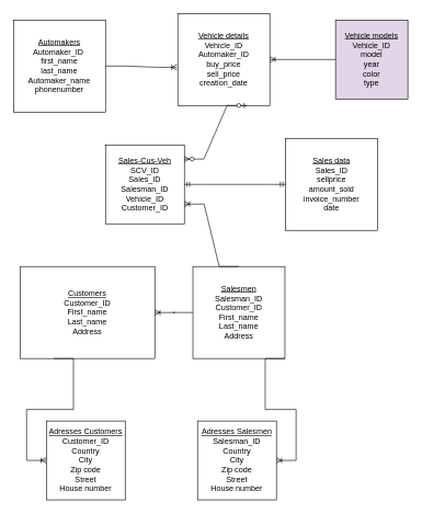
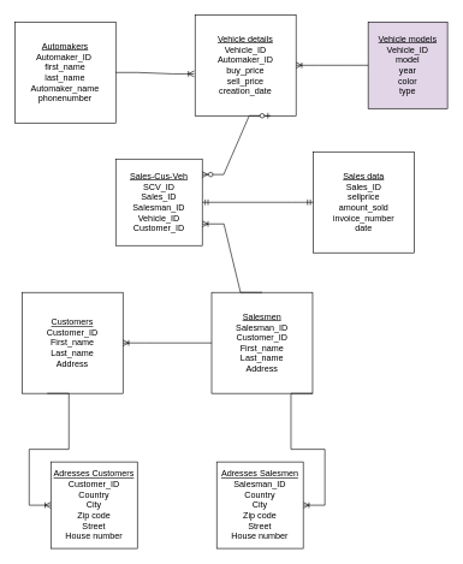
  <mxCell id="0" />
  <mxCell id="1" parent="0" />
  <mxCell id="2" value="&lt;u&gt;Automakers&lt;/u&gt;&lt;br&gt;Automaker_ID&amp;nbsp;&lt;br&gt;first_name&lt;br&gt;last_name&lt;br&gt;Automaker_name&lt;br style=&quot;border-color: var(--border-color);&quot;&gt;phonenumber" style="whiteSpace=wrap;html=1;aspect=fixed;" parent="1" vertex="1"><mxGeometry y="30" width="140" height="140" as="geometry" x="20" /></mxCell>
  <mxCell id="3" value="&lt;font style=&quot;font-size: 12px;&quot;&gt;&lt;u&gt;Vehicle details&lt;/u&gt;&lt;br&gt;Vehicle_ID&lt;br&gt;Automaker_ID&lt;br&gt;buy_price&lt;br&gt;sell_price&lt;br&gt;creation_date&lt;br&gt;&lt;/font&gt;" style="whiteSpace=wrap;html=1;aspect=fixed;" parent="1" vertex="1"><mxGeometry x="270" y="20" width="140" height="140" as="geometry" /></mxCell>
- <mxCell id="4" value="&lt;u&gt;Customers&lt;/u&gt;&lt;br&gt;Customer_ID&lt;br&gt;First_name&lt;br&gt;Last_name&lt;br&gt;Address" style="whiteSpace=wrap;html=1;aspect=fixed;" parent="1" vertex="1"><mxGeometry x="30" y="405" width="205" height="140" as="geometry" /></mxCell>
+ <mxCell id="4" value="&lt;u&gt;Customers&lt;/u&gt;&lt;br&gt;Customer_ID&lt;br&gt;First_name&lt;br&gt;Last_name&lt;br&gt;Address" style="whiteSpace=wrap;html=1;aspect=fixed;" parent="1" vertex="1"><mxGeometry x="30" y="405" width="140" height="140" as="geometry" /></mxCell>
  <mxCell id="5" value="&lt;u&gt;Sales-Cus-Veh&lt;br&gt;&lt;/u&gt;SCV_ID&lt;br&gt;Sales_ID&lt;br&gt;Salesman_ID&lt;br&gt;Vehicle_ID&lt;br&gt;Customer_ID" style="whiteSpace=wrap;html=1;aspect=fixed;" parent="1" vertex="1"><mxGeometry x="160" y="220" width="120" height="120" as="geometry" /></mxCell>
  <mxCell id="6" value="" style="edgeStyle=entityRelationEdgeStyle;fontSize=12;html=1;endArrow=ERoneToMany;rounded=0;entryX=-0.009;entryY=0.585;entryDx=0;entryDy=0;entryPerimeter=0;exitX=1;exitY=0.5;exitDx=0;exitDy=0;" parent="1" source="2" target="3" edge="1"><mxGeometry width="100" height="100" relative="1" as="geometry"><mxPoint x="-60" y="108" as="sourcePoint" /><mxPoint x="30" y="140" as="targetPoint" /></mxGeometry></mxCell>
  <mxCell id="7" value="" style="edgeStyle=entityRelationEdgeStyle;fontSize=12;html=1;endArrow=ERzeroToMany;startArrow=ERzeroToOne;rounded=0;entryX=0.997;entryY=0.179;entryDx=0;entryDy=0;entryPerimeter=0;exitX=0.75;exitY=1;exitDx=0;exitDy=0;" parent="1" source="3" target="5" edge="1"><mxGeometry width="100" height="100" relative="1" as="geometry"><mxPoint x="410" y="160" as="sourcePoint" /><mxPoint x="240" y="200" as="targetPoint" /></mxGeometry></mxCell>
  <mxCell id="8" value="&lt;u&gt;Vehicle models&lt;/u&gt;&lt;br&gt;Vehicle_ID&lt;br&gt;model&lt;br&gt;year&lt;br&gt;color&lt;br&gt;type" style="rounded=0;whiteSpace=wrap;html=1;fillColor=#e1d5e7;" parent="1" vertex="1"><mxGeometry x="510" y="30" width="110" height="120" as="geometry" /></mxCell>
  <mxCell id="9" value="&lt;u style=&quot;border-color: var(--border-color);&quot;&gt;Salesmen&lt;/u&gt;&lt;br style=&quot;border-color: var(--border-color);&quot;&gt;Salesman_ID&lt;br&gt;Customer_ID&lt;br style=&quot;border-color: var(--border-color);&quot;&gt;First_name&lt;br style=&quot;border-color: var(--border-color);&quot;&gt;Last_name&lt;br style=&quot;border-color: var(--border-color);&quot;&gt;Address" style="whiteSpace=wrap;html=1;aspect=fixed;" parent="1" vertex="1"><mxGeometry x="293" y="405" width="140" height="140" as="geometry" /></mxCell>
  <mxCell id="10" value="&lt;u&gt;Sales data&lt;/u&gt;&lt;br&gt;Sales_ID&lt;br&gt;sellprice&lt;br&gt;amount_sold&lt;br&gt;invoice_number&lt;br&gt;date" style="whiteSpace=wrap;html=1;aspect=fixed;" parent="1" vertex="1"><mxGeometry x="434" y="210" width="140" height="140" as="geometry" /></mxCell>
  <mxCell id="11" value="" style="edgeStyle=entityRelationEdgeStyle;fontSize=12;html=1;endArrow=ERmandOne;startArrow=ERmandOne;rounded=0;entryX=0;entryY=0.5;entryDx=0;entryDy=0;" parent="1" source="5" target="10" edge="1"><mxGeometry width="100" height="100" relative="1" as="geometry"><mxPoint x="370" y="410" as="sourcePoint" /><mxPoint x="470" y="310" as="targetPoint" /></mxGeometry></mxCell>
  <mxCell id="12" value="" style="edgeStyle=entityRelationEdgeStyle;fontSize=12;html=1;endArrow=ERoneToMany;rounded=0;exitX=0;exitY=0.5;exitDx=0;exitDy=0;entryX=1;entryY=0.5;entryDx=0;entryDy=0;" edge="1" parent="1" source="8" target="3"><mxGeometry width="100" height="100" relative="1" as="geometry"><mxPoint x="170" y="110" as="sourcePoint" /><mxPoint x="450" y="110" as="targetPoint" /></mxGeometry></mxCell>
  <mxCell id="13" value="" style="edgeStyle=entityRelationEdgeStyle;fontSize=12;html=1;endArrow=ERoneToMany;rounded=0;entryX=1;entryY=0.5;entryDx=0;entryDy=0;exitX=0;exitY=0.5;exitDx=0;exitDy=0;" edge="1" parent="1" source="9" target="4"><mxGeometry width="100" height="100" relative="1" as="geometry"><mxPoint x="370" y="480" as="sourcePoint" /><mxPoint x="313" y="479.41" as="targetPoint" /></mxGeometry></mxCell>
  <mxCell id="14" value="" style="edgeStyle=entityRelationEdgeStyle;fontSize=12;html=1;endArrow=ERoneToMany;rounded=0;exitX=0.5;exitY=0;exitDx=0;exitDy=0;entryX=1;entryY=0.75;entryDx=0;entryDy=0;" edge="1" parent="1" source="9" target="5"><mxGeometry width="100" height="100" relative="1" as="geometry"><mxPoint x="380" y="380" as="sourcePoint" /><mxPoint x="260" y="360" as="targetPoint" /></mxGeometry></mxCell>
  <mxCell id="15" value="" style="edgeStyle=entityRelationEdgeStyle;fontSize=12;html=1;endArrow=ERoneToMany;rounded=0;exitX=1;exitY=1;exitDx=0;exitDy=0;" edge="1" parent="1" source="9" target="16"><mxGeometry width="100" height="100" relative="1" as="geometry"><mxPoint x="320" y="570" as="sourcePoint" /><mxPoint x="540" y="690" as="targetPoint" /></mxGeometry></mxCell>
  <mxCell id="16" value="&lt;u style=&quot;border-color: var(--border-color);&quot;&gt;Adresses Salesmen&lt;/u&gt;&lt;br style=&quot;border-color: var(--border-color);&quot;&gt;Salesman_ID&lt;br&gt;Country&lt;br&gt;City&lt;br&gt;Zip code&lt;br&gt;Street&lt;br&gt;House number&lt;br&gt;" style="whiteSpace=wrap;html=1;aspect=fixed;" vertex="1" parent="1"><mxGeometry x="300" y="640" width="120" height="120" as="geometry" /></mxCell>
  <mxCell id="17" value="&lt;u style=&quot;border-color: var(--border-color);&quot;&gt;Adresses Customers&lt;/u&gt;&lt;br style=&quot;border-color: var(--border-color);&quot;&gt;Customer_ID&lt;br&gt;Country&lt;br&gt;City&lt;br&gt;Zip code&lt;br&gt;Street&lt;br&gt;House number" style="whiteSpace=wrap;html=1;aspect=fixed;" vertex="1" parent="1"><mxGeometry x="70" y="640" width="120" height="120" as="geometry" /></mxCell>
  <mxCell id="18" value="" style="edgeStyle=entityRelationEdgeStyle;fontSize=12;html=1;endArrow=ERoneToMany;rounded=0;exitX=0.25;exitY=1;exitDx=0;exitDy=0;" edge="1" parent="1" source="4"><mxGeometry width="100" height="100" relative="1" as="geometry"><mxPoint x="90" y="570" as="sourcePoint" /><mxPoint x="70" y="700" as="targetPoint" /></mxGeometry></mxCell>
